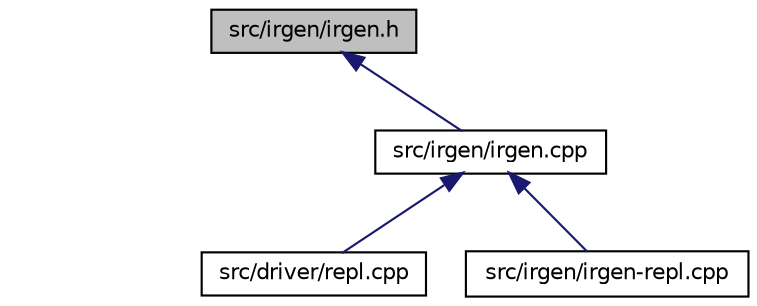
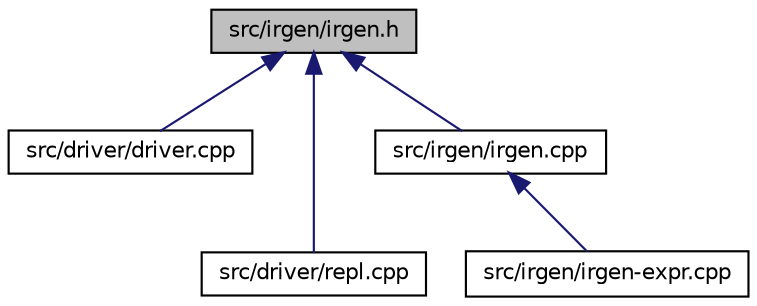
  digraph {
    node [color=black fillcolor=white fontname=Helvetica fontsize=10 shape=record style=filled]
    edge [color=midnightblue dir=back fontname=Helvetica fontsize=10 labelfontname=Helvetica labelfontsize=10 style=solid]
    n1 [fillcolor=grey75 fontcolor=black height=0.2 label="src/irgen/irgen.h" width=0.4]
+   n2 [height=0.2 label="src/driver/driver.cpp" width=0.4]
    n3 [height=0.2 label="src/driver/repl.cpp" width=0.4]
    n4 [height=0.2 label="src/irgen/irgen.cpp" width=0.4]
-   n5 [height=0.2 label="src/irgen/irgen-repl.cpp" width=0.4]
-   n4 -> n3
+   n5 [height=0.2 label="src/irgen/irgen-expr.cpp" width=0.4]
+   n1 -> n2
+   n1 -> n3
    n1 -> n4
    n4 -> n5
  }
